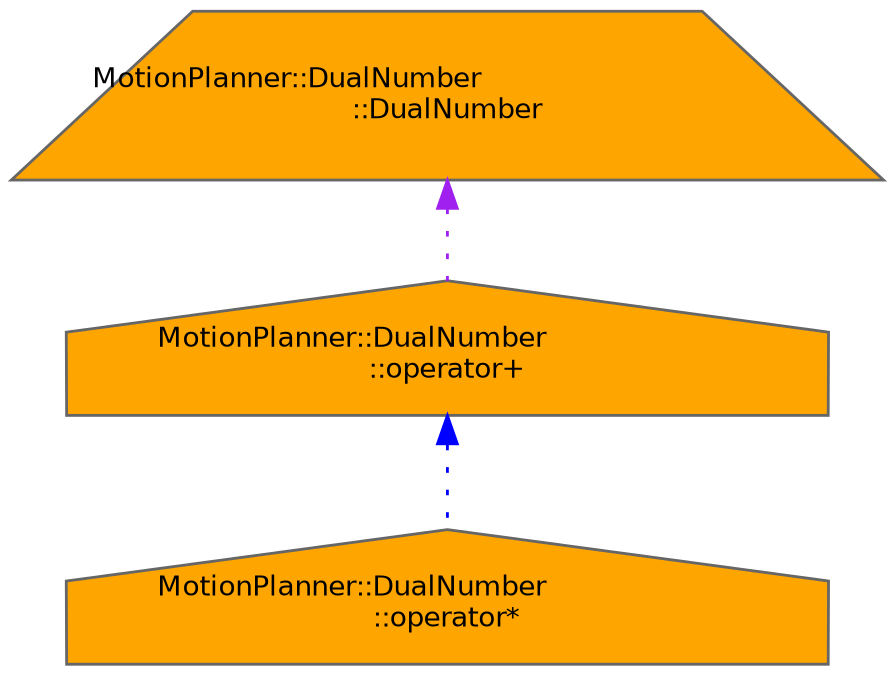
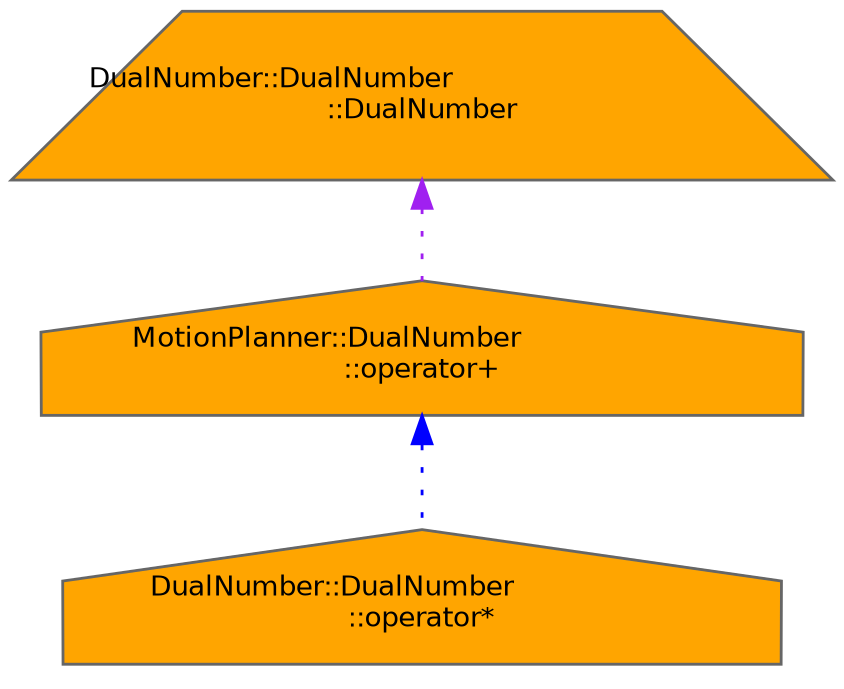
  digraph {
    rankdir=TB
    node [color=grey40 fillcolor=orange fontname=Helvetica fontsize=10 shape=house style=filled]
    edge [dir=back fontname=Helvetica fontsize=10 labelfontname=Helvetica labelfontsize=10 style=dotted]
-   n1 [color=gray40 fontcolor=black height=0.2 label="MotionPlanner::DualNumber\l::DualNumber" shape=trapezium width=0.4]
+   n1 [color=gray40 fontcolor=black height=0.2 label="DualNumber::DualNumber\l::DualNumber" shape=trapezium width=0.4]
    n2 [height=0.2 label="MotionPlanner::DualNumber\l::operator+" width=0.4]
-   n3 [height=0.2 label="MotionPlanner::DualNumber\l::operator*" width=0.4]
+   n3 [height=0.2 label="DualNumber::DualNumber\l::operator*" width=0.4]
    n1 -> n2 [color=purple]
    n2 -> n3 [color=blue]
  }
